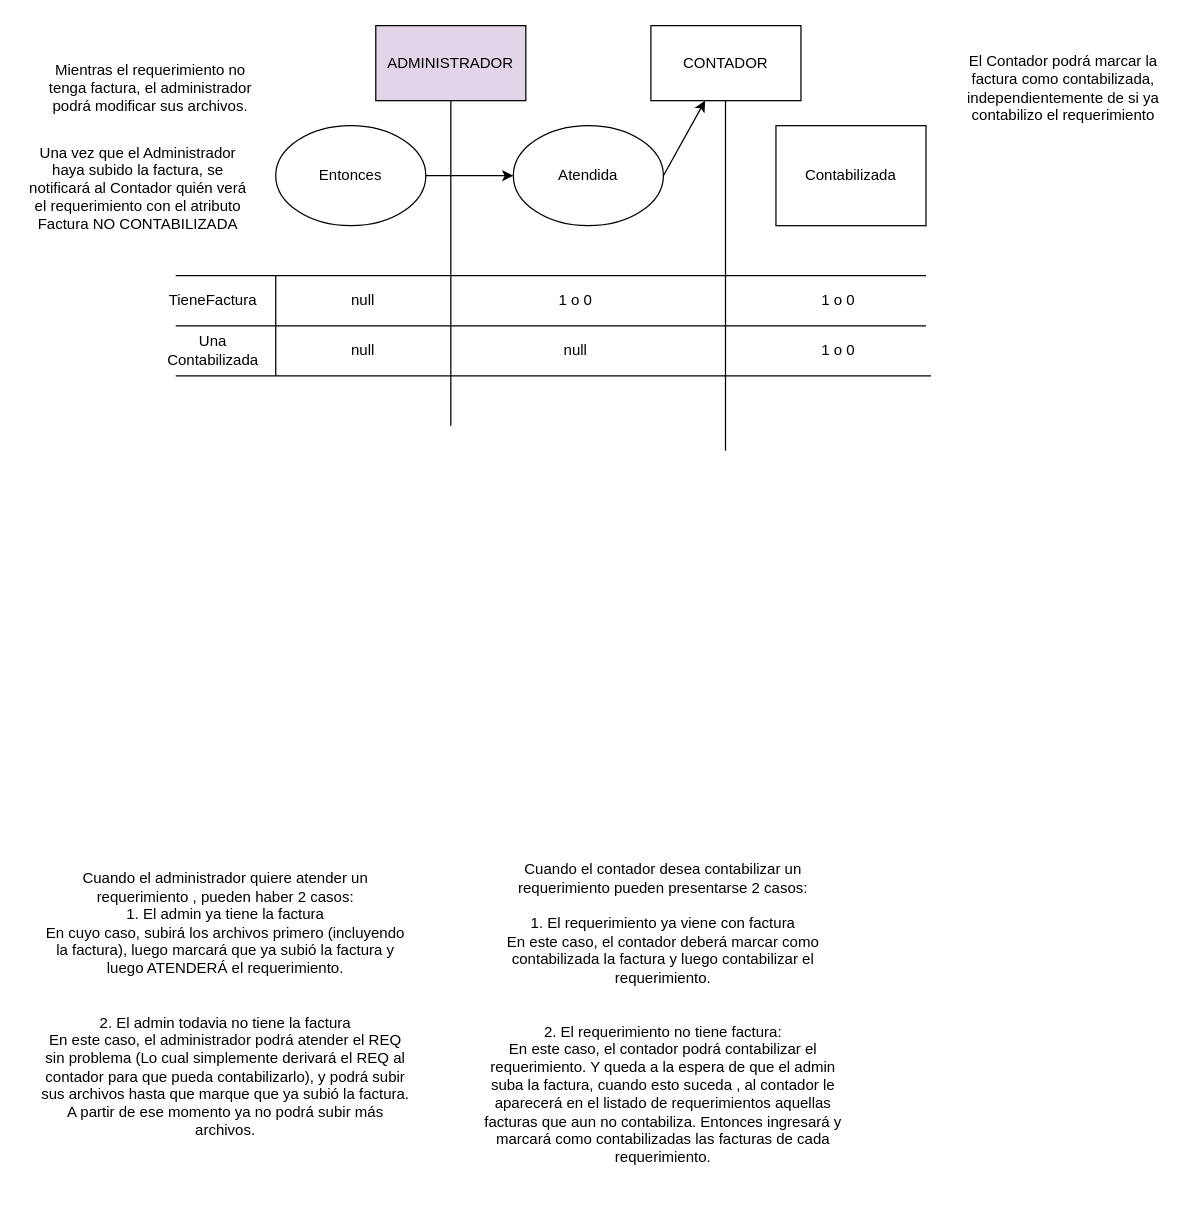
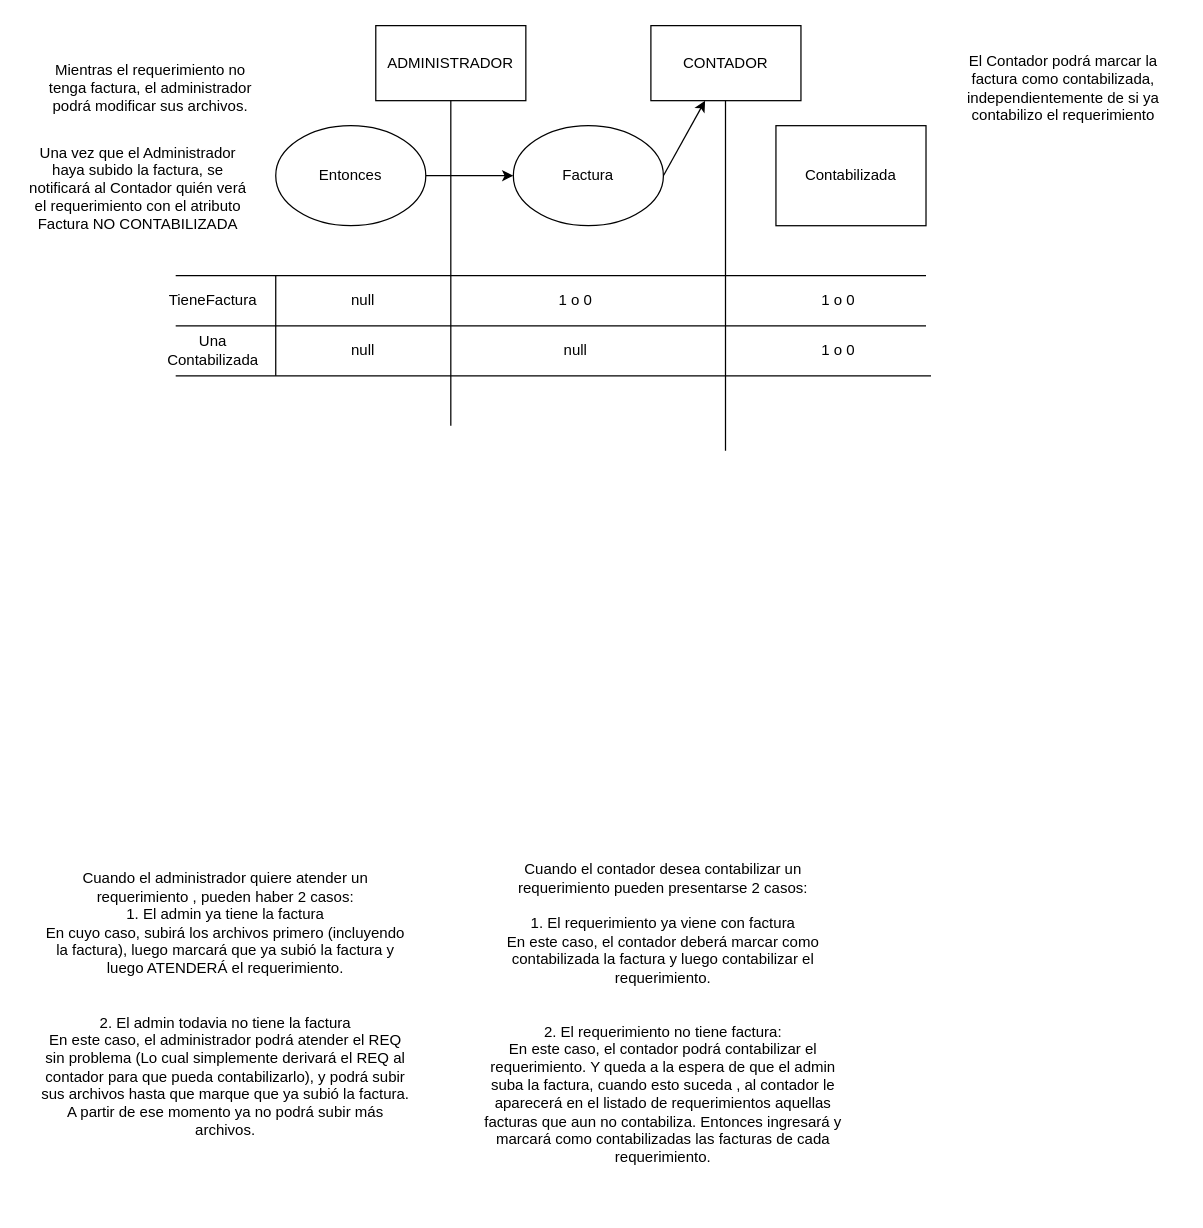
  <mxCell id="0" />
  <mxCell id="1" parent="0" />
  <mxCell id="2" value="" style="endArrow=none;html=1;" parent="1" edge="1"><mxGeometry width="50" height="50" relative="1" as="geometry"><mxPoint x="360" y="340" as="sourcePoint" /><mxPoint x="360" y="60" as="targetPoint" /></mxGeometry></mxCell>
- <mxCell id="3" value="ADMINISTRADOR" style="rounded=0;whiteSpace=wrap;html=1;fillColor=#e1d5e7;" parent="1" vertex="1"><mxGeometry x="300" width="120" height="60" as="geometry" y="20" /></mxCell>
+ <mxCell id="3" value="ADMINISTRADOR" style="rounded=0;whiteSpace=wrap;html=1;" parent="1" vertex="1"><mxGeometry x="300" width="120" height="60" as="geometry" y="20" /></mxCell>
  <mxCell id="4" value="CONTADOR" style="rounded=0;whiteSpace=wrap;html=1;" parent="1" vertex="1"><mxGeometry x="520" width="120" height="60" as="geometry" y="20" /></mxCell>
  <mxCell id="5" value="Entonces" style="ellipse;whiteSpace=wrap;html=1;" parent="1" vertex="1"><mxGeometry x="220" y="100" width="120" height="80" as="geometry" /></mxCell>
  <mxCell id="6" value="" style="endArrow=none;html=1;" parent="1" edge="1"><mxGeometry width="50" height="50" relative="1" as="geometry"><mxPoint x="579.66" y="360" as="sourcePoint" /><mxPoint x="579.66" y="80" as="targetPoint" /></mxGeometry></mxCell>
- <mxCell id="7" value="Atendida" style="ellipse;whiteSpace=wrap;html=1;" parent="1" vertex="1"><mxGeometry x="410" y="100" width="120" height="80" as="geometry" /></mxCell>
+ <mxCell id="7" value="Factura" style="ellipse;whiteSpace=wrap;html=1;" parent="1" vertex="1"><mxGeometry x="410" y="100" width="120" height="80" as="geometry" /></mxCell>
  <mxCell id="8" value="Contabilizada" style="whiteSpace=wrap;html=1;rounded=0;" parent="1" vertex="1"><mxGeometry x="620" y="100" width="120" height="80" as="geometry" /></mxCell>
  <mxCell id="9" value="" style="endArrow=classic;html=1;exitX=1;exitY=0.5;exitDx=0;exitDy=0;" parent="1" source="5" edge="1"><mxGeometry width="50" height="50" relative="1" as="geometry"><mxPoint x="300" y="280" as="sourcePoint" /><mxPoint x="410" y="140" as="targetPoint" /></mxGeometry></mxCell>
  <mxCell id="10" value="" style="endArrow=classic;html=1;exitX=1;exitY=0.5;exitDx=0;exitDy=0;" parent="1" source="7" target="4" edge="1"><mxGeometry width="50" height="50" relative="1" as="geometry"><mxPoint x="550" y="130" as="sourcePoint" /><mxPoint x="620" y="130" as="targetPoint" /></mxGeometry></mxCell>
  <mxCell id="11" value="" style="endArrow=none;html=1;" parent="1" edge="1"><mxGeometry width="50" height="50" relative="1" as="geometry"><mxPoint x="140" y="220" as="sourcePoint" /><mxPoint x="740" y="220" as="targetPoint" /></mxGeometry></mxCell>
  <mxCell id="12" value="" style="endArrow=none;html=1;" parent="1" edge="1"><mxGeometry width="50" height="50" relative="1" as="geometry"><mxPoint x="140" y="260" as="sourcePoint" /><mxPoint x="740" y="260" as="targetPoint" /></mxGeometry></mxCell>
  <mxCell id="13" value="" style="endArrow=none;html=1;" parent="1" edge="1"><mxGeometry width="50" height="50" relative="1" as="geometry"><mxPoint x="140" y="300" as="sourcePoint" /><mxPoint x="744" y="300" as="targetPoint" /></mxGeometry></mxCell>
  <mxCell id="14" value="TieneFactura" style="text;html=1;strokeColor=none;fillColor=none;align=center;verticalAlign=middle;whiteSpace=wrap;rounded=0;" parent="1" vertex="1"><mxGeometry x="150" y="230" width="40" height="20" as="geometry" /></mxCell>
  <mxCell id="15" value="Una Contabilizada" style="text;html=1;strokeColor=none;fillColor=none;align=center;verticalAlign=middle;whiteSpace=wrap;rounded=0;" parent="1" vertex="1"><mxGeometry x="150" y="270" width="40" height="20" as="geometry" /></mxCell>
  <mxCell id="16" value="" style="endArrow=none;html=1;" parent="1" edge="1"><mxGeometry width="50" height="50" relative="1" as="geometry"><mxPoint x="220" y="300" as="sourcePoint" /><mxPoint x="220" y="220" as="targetPoint" /></mxGeometry></mxCell>
  <mxCell id="17" value="null" style="text;html=1;strokeColor=none;fillColor=none;align=center;verticalAlign=middle;whiteSpace=wrap;rounded=0;" parent="1" vertex="1"><mxGeometry x="270" y="230" width="40" height="20" as="geometry" /></mxCell>
  <mxCell id="18" value="1 o 0" style="text;html=1;strokeColor=none;fillColor=none;align=center;verticalAlign=middle;whiteSpace=wrap;rounded=0;" parent="1" vertex="1"><mxGeometry x="440" y="230" width="40" height="20" as="geometry" /></mxCell>
  <mxCell id="19" value="1 o 0" style="text;html=1;strokeColor=none;fillColor=none;align=center;verticalAlign=middle;whiteSpace=wrap;rounded=0;" parent="1" vertex="1"><mxGeometry x="650" y="230" width="40" height="20" as="geometry" /></mxCell>
  <mxCell id="20" value="null" style="text;html=1;strokeColor=none;fillColor=none;align=center;verticalAlign=middle;whiteSpace=wrap;rounded=0;" parent="1" vertex="1"><mxGeometry x="270" y="270" width="40" height="20" as="geometry" /></mxCell>
  <mxCell id="21" value="null" style="text;html=1;strokeColor=none;fillColor=none;align=center;verticalAlign=middle;whiteSpace=wrap;rounded=0;" parent="1" vertex="1"><mxGeometry x="440" y="270" width="40" height="20" as="geometry" /></mxCell>
  <mxCell id="22" value="1 o 0" style="text;html=1;strokeColor=none;fillColor=none;align=center;verticalAlign=middle;whiteSpace=wrap;rounded=0;" parent="1" vertex="1"><mxGeometry x="650" y="270" width="40" height="20" as="geometry" /></mxCell>
  <mxCell id="23" value="Mientras el requerimiento no tenga factura, el administrador podrá modificar sus archivos." style="text;html=1;strokeColor=none;fillColor=none;align=center;verticalAlign=middle;whiteSpace=wrap;rounded=0;" parent="1" vertex="1"><mxGeometry x="30" width="180" height="100" as="geometry" y="20" /></mxCell>
  <mxCell id="24" value="Una vez que el Administrador haya subido la factura, se notificará al Contador quién verá el requerimiento con el atributo Factura NO CONTABILIZADA" style="text;html=1;strokeColor=none;fillColor=none;align=center;verticalAlign=middle;whiteSpace=wrap;rounded=0;" parent="1" vertex="1"><mxGeometry y="100" width="180" height="100" as="geometry" x="20" /></mxCell>
  <mxCell id="25" value="El Contador podrá marcar la factura como contabilizada, independientemente de si ya contabilizo el requerimiento" style="text;html=1;strokeColor=none;fillColor=none;align=center;verticalAlign=middle;whiteSpace=wrap;rounded=0;" parent="1" vertex="1"><mxGeometry x="760" width="180" height="100" as="geometry" y="20" /></mxCell>
  <mxCell id="26" value="Cuando el administrador quiere atender un requerimiento , pueden haber 2 casos: &lt;br&gt;1. El admin ya tiene la factura&lt;br&gt;En cuyo caso, subirá los archivos primero (incluyendo la factura), luego marcará que ya subió la factura y luego ATENDERÁ el requerimiento.&lt;br&gt;&lt;br&gt;&lt;br&gt;2. El admin todavia no tiene la factura&lt;br&gt;En este caso, el administrador podrá atender el REQ sin problema (Lo cual simplemente derivará el REQ al contador para que pueda contabilizarlo), y podrá subir sus archivos hasta que marque que ya subió la factura. A partir de ese momento ya no podrá subir más archivos.&lt;br&gt;&lt;br&gt;" style="text;html=1;strokeColor=none;fillColor=none;align=center;verticalAlign=middle;whiteSpace=wrap;rounded=0;" parent="1" vertex="1"><mxGeometry x="30" y="660" width="300" height="300" as="geometry" /></mxCell>
  <mxCell id="27" value="Cuando el contador desea contabilizar un requerimiento pueden presentarse 2 casos:&lt;br&gt;&lt;br&gt;1. El requerimiento ya viene con factura&lt;br&gt;En este caso, el contador deberá marcar como contabilizada la factura y luego contabilizar el requerimiento.&lt;br&gt;&lt;br&gt;&lt;br&gt;2. El requerimiento no tiene factura:&lt;br&gt;En este caso, el contador podrá contabilizar el requerimiento. Y queda a la espera de que el admin suba la factura, cuando esto suceda , al contador le aparecerá en el listado de requerimientos aquellas facturas que aun no contabiliza. Entonces ingresará y marcará como contabilizadas las facturas de cada requerimiento.&lt;br&gt;" style="text;html=1;strokeColor=none;fillColor=none;align=center;verticalAlign=middle;whiteSpace=wrap;rounded=0;" parent="1" vertex="1"><mxGeometry x="380" y="660" width="300" height="300" as="geometry" /></mxCell>
